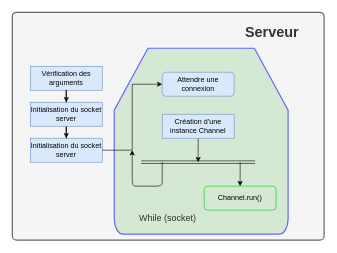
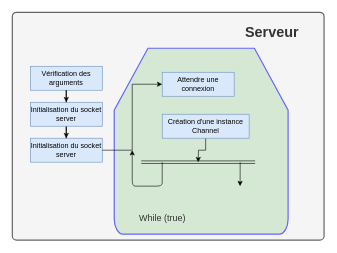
  <mxCell id="0" />
  <mxCell id="1" parent="0" />
  <mxCell id="2" value="" style="group" vertex="1" connectable="0" parent="1"><mxGeometry x="20" y="20" width="520" height="380" as="geometry" /></mxCell>
  <mxCell id="3" value="&lt;blockquote&gt;&lt;div style=&quot;font-size: 18px&quot; align=&quot;right&quot;&gt;&lt;b style=&quot;font-size: 24px&quot;&gt;&lt;font style=&quot;font-size: 24px&quot;&gt;Serveur&lt;/font&gt;&lt;/b&gt;&lt;/div&gt;&lt;/blockquote&gt;" style="rounded=1;whiteSpace=wrap;html=1;absoluteArcSize=1;arcSize=14;strokeWidth=2;align=right;fillColor=#f5f5f5;strokeColor=#666666;fontColor=#333333;verticalAlign=top;" parent="2" vertex="1"><mxGeometry width="520" height="380" as="geometry" /></mxCell>
- <mxCell id="4" value="&lt;blockquote style=&quot;font-size: 15px&quot;&gt;&lt;font style=&quot;font-size: 15px&quot;&gt;While (socket)&lt;/font&gt;&lt;/blockquote&gt;" style="strokeWidth=2;html=1;shape=mxgraph.flowchart.loop_limit;whiteSpace=wrap;fillColor=#D5E8D4;strokeColor=#6666FF;fontColor=#333333;align=left;verticalAlign=bottom;" parent="2" vertex="1"><mxGeometry x="170" y="60" width="290" height="310" as="geometry" /></mxCell>
+ <mxCell id="4" value="&lt;blockquote style=&quot;font-size: 15px&quot;&gt;&lt;font style=&quot;font-size: 15px&quot;&gt;While (true)&lt;/font&gt;&lt;/blockquote&gt;" style="strokeWidth=2;html=1;shape=mxgraph.flowchart.loop_limit;whiteSpace=wrap;fillColor=#D5E8D4;strokeColor=#6666FF;fontColor=#333333;align=left;verticalAlign=bottom;" parent="2" vertex="1"><mxGeometry x="170" y="60" width="290" height="310" as="geometry" /></mxCell>
  <mxCell id="5" value="Vérification des arguments" style="rounded=0;whiteSpace=wrap;html=1;fillColor=#dae8fc;strokeColor=#6c8ebf;" parent="2" vertex="1"><mxGeometry x="30" y="90" width="120" height="40" as="geometry" /></mxCell>
  <mxCell id="6" value="Initialisation du socket server" style="rounded=0;whiteSpace=wrap;html=1;fillColor=#dae8fc;strokeColor=#6c8ebf;" parent="2" vertex="1"><mxGeometry x="30" y="210" width="120" height="40" as="geometry" /></mxCell>
  <mxCell id="7" value="" style="shape=link;html=1;width=4.286;anchorPointDirection=0;snapToPoint=1;orthogonalLoop=1;" parent="2" edge="1"><mxGeometry width="50" height="50" relative="1" as="geometry"><mxPoint x="215" y="250" as="sourcePoint" /><mxPoint x="405" y="250" as="targetPoint" /><Array as="points"><mxPoint x="310" y="250" /></Array></mxGeometry></mxCell>
  <mxCell id="8" value="" style="edgeStyle=orthogonalEdgeStyle;rounded=0;orthogonalLoop=1;jettySize=auto;html=1;" parent="2" source="9" target="6" edge="1"><mxGeometry relative="1" as="geometry" /></mxCell>
  <mxCell id="9" value="Initialisation du socket server" style="rounded=0;whiteSpace=wrap;html=1;fillColor=#dae8fc;strokeColor=#6c8ebf;" parent="2" vertex="1"><mxGeometry x="30" y="150" width="120" height="40" as="geometry" /></mxCell>
  <mxCell id="10" value="" style="edgeStyle=orthogonalEdgeStyle;rounded=0;orthogonalLoop=1;jettySize=auto;html=1;" parent="2" source="5" target="9" edge="1"><mxGeometry relative="1" as="geometry" /></mxCell>
- <mxCell id="11" value="Attendre une connexion" style="whiteSpace=wrap;html=1;fillColor=#dae8fc;strokeColor=#6c8ebf;rounded=1;" parent="2" vertex="1"><mxGeometry x="250" y="100" width="120" height="40" as="geometry" /></mxCell>
+ <mxCell id="11" value="Attendre une connexion" style="rounded=0;whiteSpace=wrap;html=1;fillColor=#dae8fc;strokeColor=#6c8ebf;" parent="2" vertex="1"><mxGeometry x="250" y="100" width="120" height="40" as="geometry" /></mxCell>
  <mxCell id="12" style="edgeStyle=orthogonalEdgeStyle;rounded=0;orthogonalLoop=1;jettySize=auto;html=1;exitX=1;exitY=0.5;exitDx=0;exitDy=0;entryX=0;entryY=0.5;entryDx=0;entryDy=0;" edge="1" parent="2" source="6" target="11"><mxGeometry relative="1" as="geometry" /></mxCell>
  <mxCell id="13" style="edgeStyle=orthogonalEdgeStyle;rounded=0;orthogonalLoop=1;jettySize=auto;html=1;exitX=0.5;exitY=1;exitDx=0;exitDy=0;" parent="2" source="14" edge="1"><mxGeometry relative="1" as="geometry"><mxPoint x="310" y="250" as="targetPoint" /></mxGeometry></mxCell>
- <mxCell id="14" value="Création d'une instance Channel" style="rounded=0;whiteSpace=wrap;html=1;fillColor=#dae8fc;strokeColor=#6c8ebf;" parent="2" vertex="1"><mxGeometry x="250" y="170" width="120" height="40" as="geometry" /></mxCell>
- <mxCell id="15" value="Channel.run()" style="rounded=1;whiteSpace=wrap;html=1;fontSize=12;glass=0;strokeWidth=1;shadow=0;fillColor=#d5e8d4;strokeColor=#00CC00;" parent="2" vertex="1"><mxGeometry x="320" y="290" width="120" height="40" as="geometry" /></mxCell>
+ <mxCell id="14" value="Création d'une instance Channel" style="rounded=0;whiteSpace=wrap;html=1;fillColor=#dae8fc;strokeColor=#6c8ebf;" parent="2" vertex="1"><mxGeometry x="250" y="170" width="145" height="40" as="geometry" /></mxCell>
  <mxCell id="16" value="" style="endArrow=classic;html=1;edgeStyle=orthogonalEdgeStyle;" parent="2" edge="1"><mxGeometry width="50" height="50" relative="1" as="geometry"><mxPoint x="210" y="289.97" as="sourcePoint" /><mxPoint x="200" y="230" as="targetPoint" /><Array as="points"><mxPoint x="200" y="290" /></Array></mxGeometry></mxCell>
  <mxCell id="17" style="edgeStyle=orthogonalEdgeStyle;rounded=0;orthogonalLoop=1;jettySize=auto;html=1;" edge="1" parent="2"><mxGeometry relative="1" as="geometry"><mxPoint x="379.88" y="290" as="targetPoint" /><mxPoint x="380" y="250" as="sourcePoint" /><Array as="points"><mxPoint x="380" y="270" /></Array></mxGeometry></mxCell>
  <mxCell id="18" value="" style="endArrow=none;html=1;edgeStyle=orthogonalEdgeStyle;" edge="1" parent="2"><mxGeometry width="50" height="50" relative="1" as="geometry"><mxPoint x="210" y="290" as="sourcePoint" /><mxPoint x="250" y="250" as="targetPoint" /><Array as="points"><mxPoint x="250" y="280" /><mxPoint x="250" y="280" /></Array></mxGeometry></mxCell>
